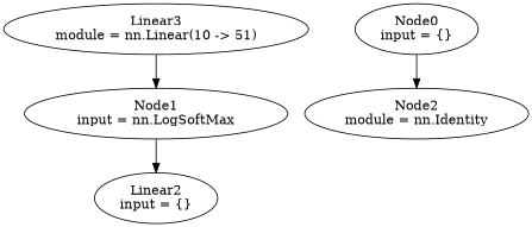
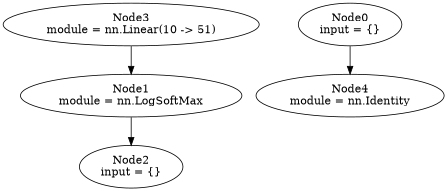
  digraph {
    node [shape=oval]
-   n1 [height=0.74639 label="Node1\ninput = nn.LogSoftMax" width=3.1623]
-   n2 [height=0.74639 label="Linear2\ninput = {}" width=1.4535]
-   n3 [height=0.74639 label="Linear3\nmodule = nn.Linear(10 -> 51)" width=3.5748]
-   n4 [height=0.74639 label="Node2\nmodule = nn.Identity" width=2.6124]
+   n1 [height=0.74639 label="Node1\nmodule = nn.LogSoftMax" width=3.1623]
+   n2 [height=0.74639 label="Node2\ninput = {}" width=1.4535]
+   n3 [height=0.74639 label="Node3\nmodule = nn.Linear(10 -> 51)" width=3.5748]
+   n4 [height=0.74639 label="Node4\nmodule = nn.Identity" width=2.6124]
    n5 [height=0.74639 label="Node0\ninput = {}" width=1.4535]
    n1 -> n2
    n3 -> n1
    n5 -> n4
  }
